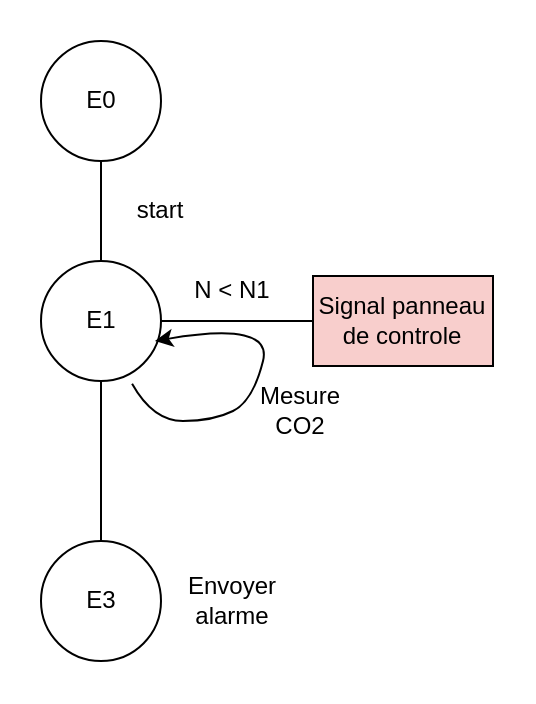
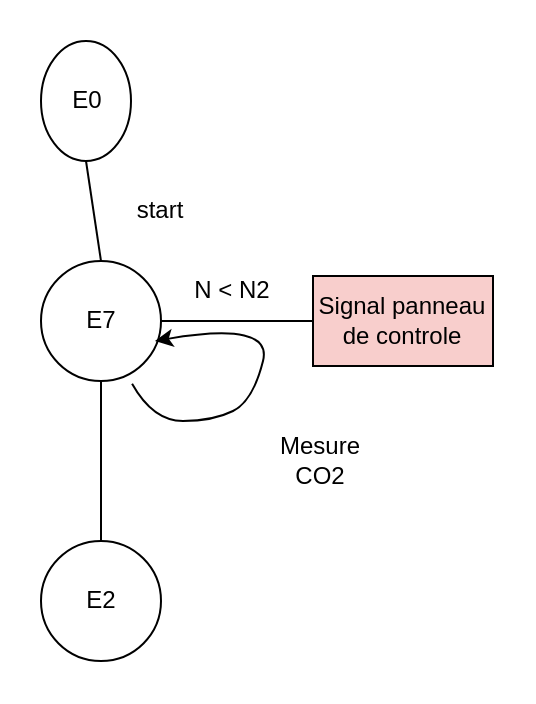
  <mxCell id="0" />
  <mxCell id="1" parent="0" />
- <mxCell id="2" value="E0" style="verticalLabelPosition=middle;verticalAlign=middle;html=1;shape=mxgraph.flowchart.on-page_reference;labelPosition=center;align=center;" vertex="1" parent="1"><mxGeometry x="20" y="20" width="60" height="60" as="geometry" /></mxCell>
+ <mxCell id="2" value="E0" style="verticalLabelPosition=middle;verticalAlign=middle;html=1;shape=mxgraph.flowchart.on-page_reference;labelPosition=center;align=center;" vertex="1" parent="1"><mxGeometry x="20" y="20" width="45" height="60" as="geometry" /></mxCell>
  <mxCell id="3" value="" style="endArrow=none;html=1;rounded=0;entryX=0.5;entryY=1;entryDx=0;entryDy=0;entryPerimeter=0;exitX=0.5;exitY=0;exitDx=0;exitDy=0;exitPerimeter=0;" edge="1" parent="1" target="2"><mxGeometry width="50" height="50" relative="1" as="geometry"><mxPoint x="50" y="130" as="sourcePoint" /><mxPoint x="60" y="270" as="targetPoint" /></mxGeometry></mxCell>
  <mxCell id="4" value="start" style="text;html=1;align=center;verticalAlign=middle;whiteSpace=wrap;rounded=0;" vertex="1" parent="1"><mxGeometry x="50" y="90" width="60" height="30" as="geometry" /></mxCell>
- <mxCell id="5" value="E1" style="verticalLabelPosition=middle;verticalAlign=middle;html=1;shape=mxgraph.flowchart.on-page_reference;labelPosition=center;align=center;" vertex="1" parent="1"><mxGeometry x="20" y="130" width="60" height="60" as="geometry" /></mxCell>
+ <mxCell id="5" value="E7" style="verticalLabelPosition=middle;verticalAlign=middle;html=1;shape=mxgraph.flowchart.on-page_reference;labelPosition=center;align=center;" vertex="1" parent="1"><mxGeometry x="20" y="130" width="60" height="60" as="geometry" /></mxCell>
  <mxCell id="6" value="" style="endArrow=none;html=1;rounded=0;exitX=1;exitY=0.5;exitDx=0;exitDy=0;exitPerimeter=0;" edge="1" parent="1" source="5"><mxGeometry width="50" height="50" relative="1" as="geometry"><mxPoint x="136" y="100" as="sourcePoint" /><mxPoint x="156" y="160" as="targetPoint" /></mxGeometry></mxCell>
  <mxCell id="7" value="Signal panneau de controle" style="rounded=0;whiteSpace=wrap;html=1;fillColor=#f8cecc;" vertex="1" parent="1"><mxGeometry x="156" y="137.5" width="90" height="45" as="geometry" /></mxCell>
- <mxCell id="8" value="N &amp;lt; N1" style="text;html=1;align=center;verticalAlign=middle;whiteSpace=wrap;rounded=0;" vertex="1" parent="1"><mxGeometry x="86" y="130" width="60" height="30" as="geometry" /></mxCell>
+ <mxCell id="8" value="N &amp;lt; N2" style="text;html=1;align=center;verticalAlign=middle;whiteSpace=wrap;rounded=0;" vertex="1" parent="1"><mxGeometry x="86" y="130" width="60" height="30" as="geometry" /></mxCell>
  <mxCell id="9" value="" style="endArrow=none;html=1;rounded=0;entryX=0.5;entryY=1;entryDx=0;entryDy=0;entryPerimeter=0;" edge="1" parent="1" target="5"><mxGeometry width="50" height="50" relative="1" as="geometry"><mxPoint x="50" y="270" as="sourcePoint" /><mxPoint x="186" y="90" as="targetPoint" /></mxGeometry></mxCell>
- <mxCell id="10" value="E3" style="verticalLabelPosition=middle;verticalAlign=middle;html=1;shape=mxgraph.flowchart.on-page_reference;labelPosition=center;align=center;" vertex="1" parent="1"><mxGeometry x="20" y="270" width="60" height="60" as="geometry" /></mxCell>
- <mxCell id="11" value="Envoyer alarme" style="text;html=1;align=center;verticalAlign=middle;whiteSpace=wrap;rounded=0;" vertex="1" parent="1"><mxGeometry x="86" y="285" width="60" height="30" as="geometry" /></mxCell>
+ <mxCell id="10" value="E2" style="verticalLabelPosition=middle;verticalAlign=middle;html=1;shape=mxgraph.flowchart.on-page_reference;labelPosition=center;align=center;" vertex="1" parent="1"><mxGeometry x="20" y="270" width="60" height="60" as="geometry" /></mxCell>
  <mxCell id="12" value="" style="curved=1;endArrow=classic;html=1;rounded=0;exitX=0.759;exitY=1.023;exitDx=0;exitDy=0;exitPerimeter=0;" edge="1" parent="1" source="5"><mxGeometry width="50" height="50" relative="1" as="geometry"><mxPoint x="136" y="210" as="sourcePoint" /><mxPoint x="77" y="170" as="targetPoint" /><Array as="points"><mxPoint x="76" y="210" /><mxPoint x="106" y="210" /><mxPoint x="126" y="200" /><mxPoint x="136" y="160" /></Array></mxGeometry></mxCell>
- <mxCell id="13" value="Mesure CO2" style="text;html=1;align=center;verticalAlign=middle;whiteSpace=wrap;rounded=0;" vertex="1" parent="1"><mxGeometry x="120" y="190" width="60" height="30" as="geometry" /></mxCell>
+ <mxCell id="13" value="Mesure CO2" style="text;html=1;align=center;verticalAlign=middle;whiteSpace=wrap;rounded=0;" vertex="1" parent="1"><mxGeometry x="130" y="215" width="60" height="30" as="geometry" /></mxCell>
